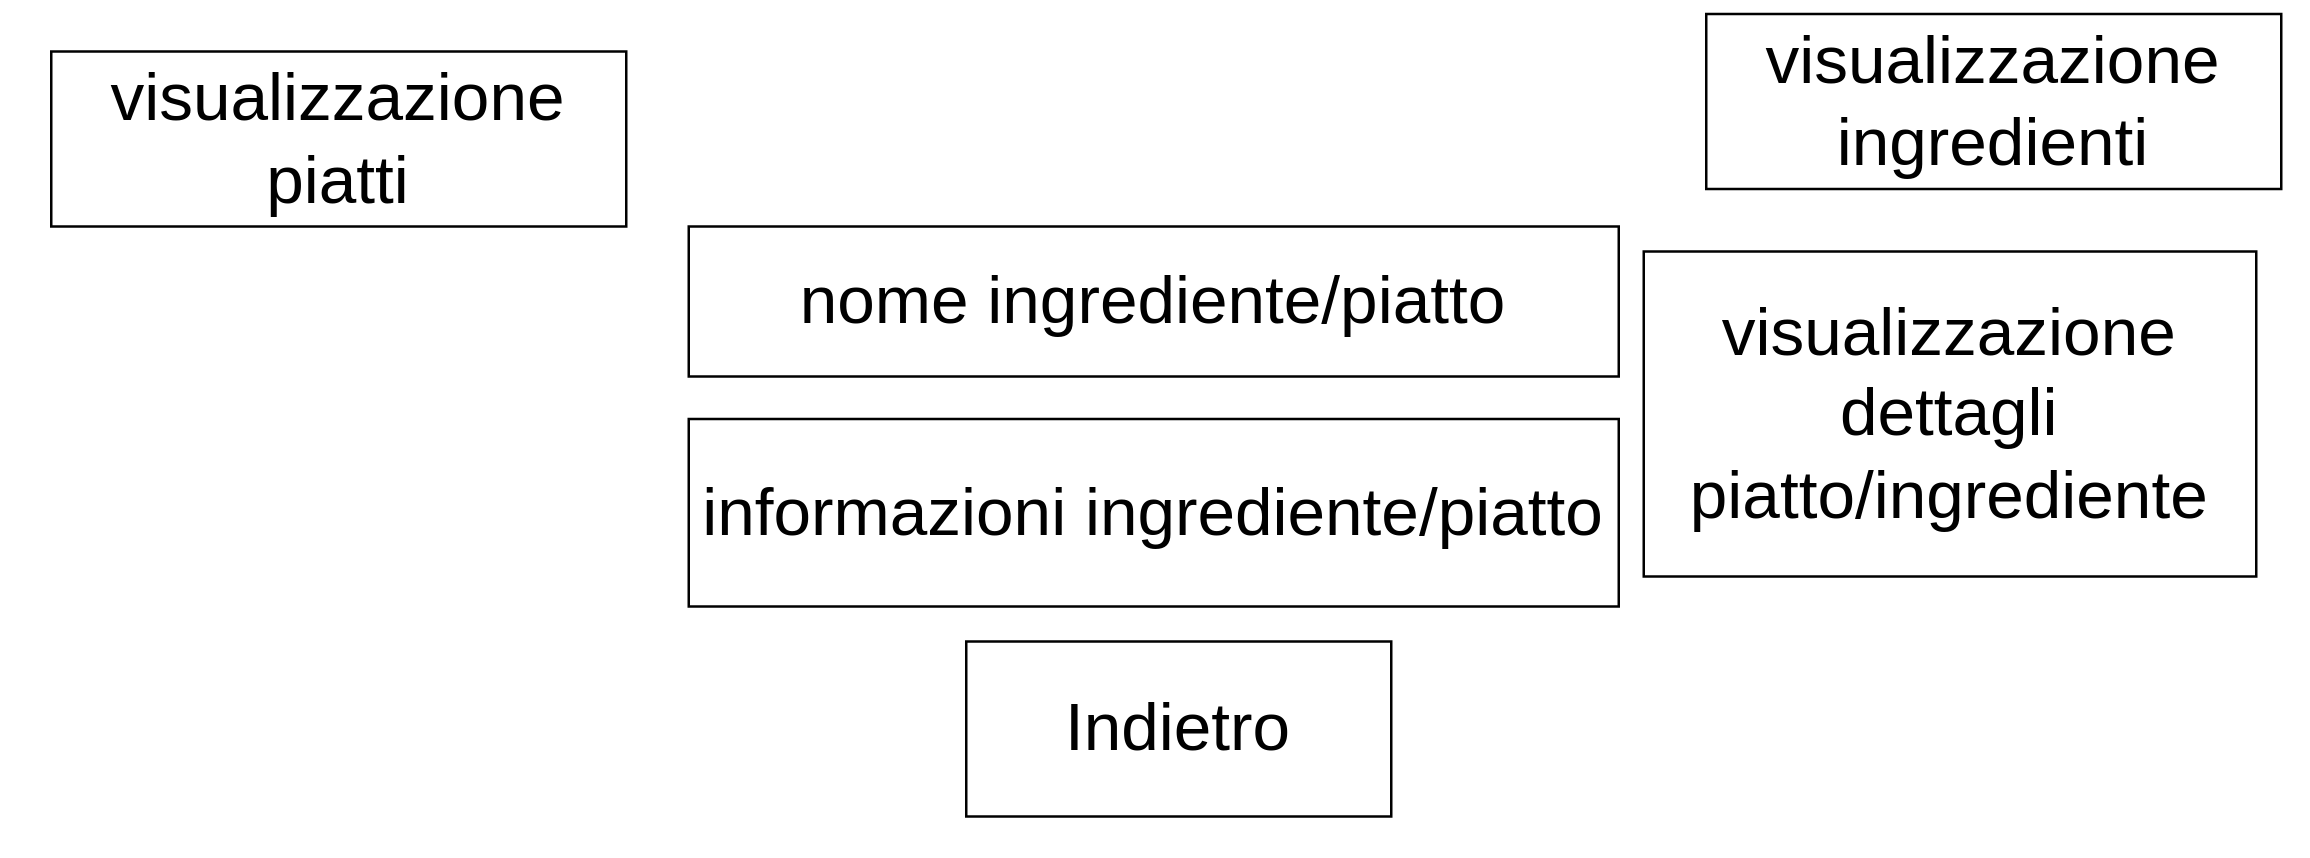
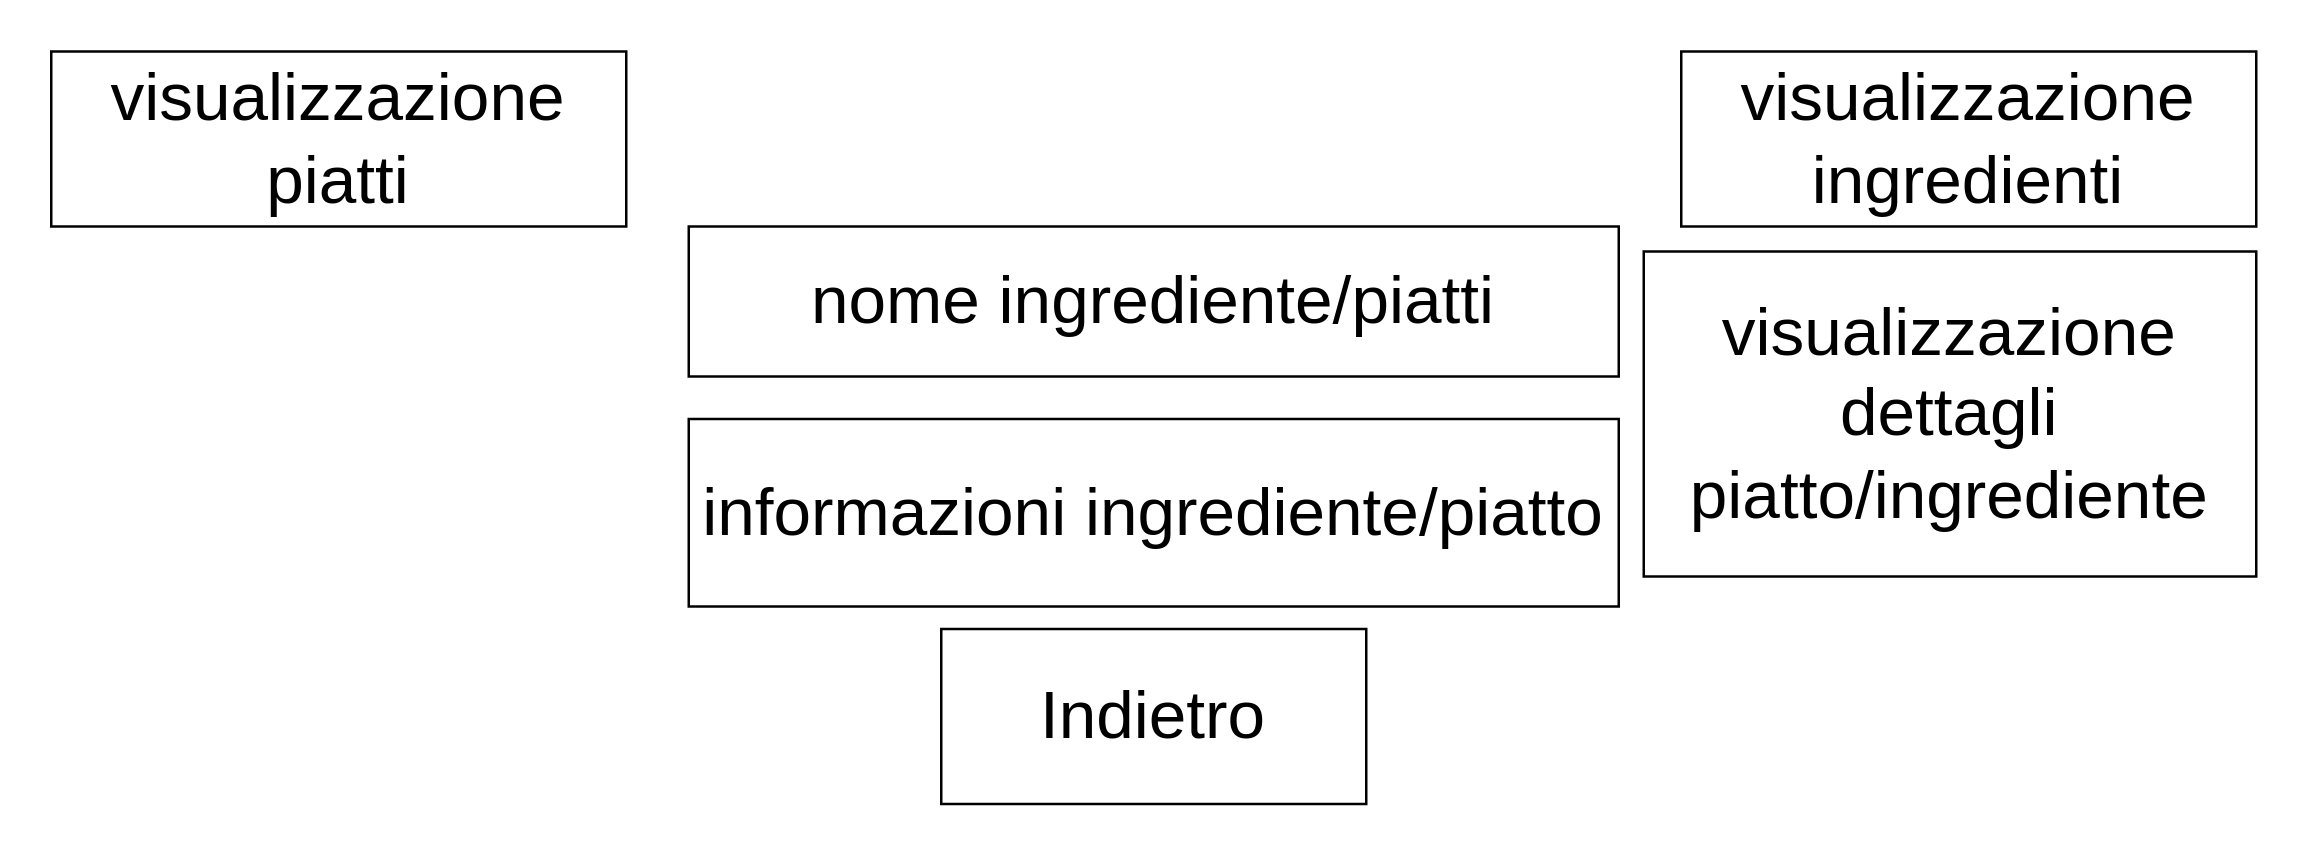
  <mxCell id="0" />
  <mxCell id="1" parent="0" />
  <mxCell id="2" value="informazioni ingrediente/piatto" style="rounded=0;whiteSpace=wrap;html=1;fontSize=27;" parent="1" vertex="1"><mxGeometry x="275" y="167" width="372" height="75" as="geometry" /></mxCell>
- <mxCell id="3" value="visualizzazione ingredienti" style="rounded=0;whiteSpace=wrap;html=1;fontSize=27;" parent="1" vertex="1"><mxGeometry x="682" y="5" width="230" height="70" as="geometry" /></mxCell>
- <mxCell id="4" value="nome ingrediente/piatto" style="rounded=0;whiteSpace=wrap;html=1;fontSize=27;" parent="1" vertex="1"><mxGeometry x="275" y="90" width="372" height="60" as="geometry" /></mxCell>
- <mxCell id="5" value="Indietro" style="rounded=0;whiteSpace=wrap;html=1;fontSize=27;" parent="1" vertex="1"><mxGeometry x="386" y="256" width="170" height="70" as="geometry" /></mxCell>
+ <mxCell id="3" value="visualizzazione ingredienti" style="rounded=0;whiteSpace=wrap;html=1;fontSize=27;" parent="1" vertex="1"><mxGeometry x="672" y="20" width="230" height="70" as="geometry" /></mxCell>
+ <mxCell id="4" value="nome ingrediente/piatti" style="rounded=0;whiteSpace=wrap;html=1;fontSize=27;" parent="1" vertex="1"><mxGeometry x="275" y="90" width="372" height="60" as="geometry" /></mxCell>
+ <mxCell id="5" value="Indietro" style="rounded=0;whiteSpace=wrap;html=1;fontSize=27;" parent="1" vertex="1"><mxGeometry x="376" y="251" width="170" height="70" as="geometry" /></mxCell>
  <mxCell id="6" value="visualizzazione piatti" style="rounded=0;whiteSpace=wrap;html=1;fontSize=27;" parent="1" vertex="1"><mxGeometry x="20" y="20" width="230" height="70" as="geometry" /></mxCell>
  <mxCell id="7" value="visualizzazione dettagli piatto/ingrediente" style="rounded=0;whiteSpace=wrap;html=1;fontSize=27;" vertex="1" parent="1"><mxGeometry x="657" y="100" width="245" height="130" as="geometry" /></mxCell>
